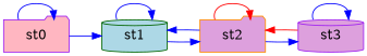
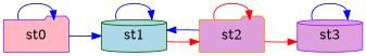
  digraph {
    rankdir=LR
    node [color=purple fillcolor=plum fixedsize=true shape=folder style="unfilled,filled"]
    edge [color=blue]
    st0 [fillcolor=lightpink width=1]
    st1 [color=darkgreen fillcolor=lightblue shape=cylinder width=1]
    st2 [color=darkorange width=1]
    st3 [shape=cylinder width=1]
    st0 -> st0
    st0 -> st1
    st1 -> st1
-   st1 -> st2
+   st1 -> st2 [color=red]
    st2 -> st1
    st2 -> st2 [color=red]
-   st2 -> st3
-   st3 -> st2 [color=red]
+   st2 -> st3 [color=red]
    st3 -> st3
  }
